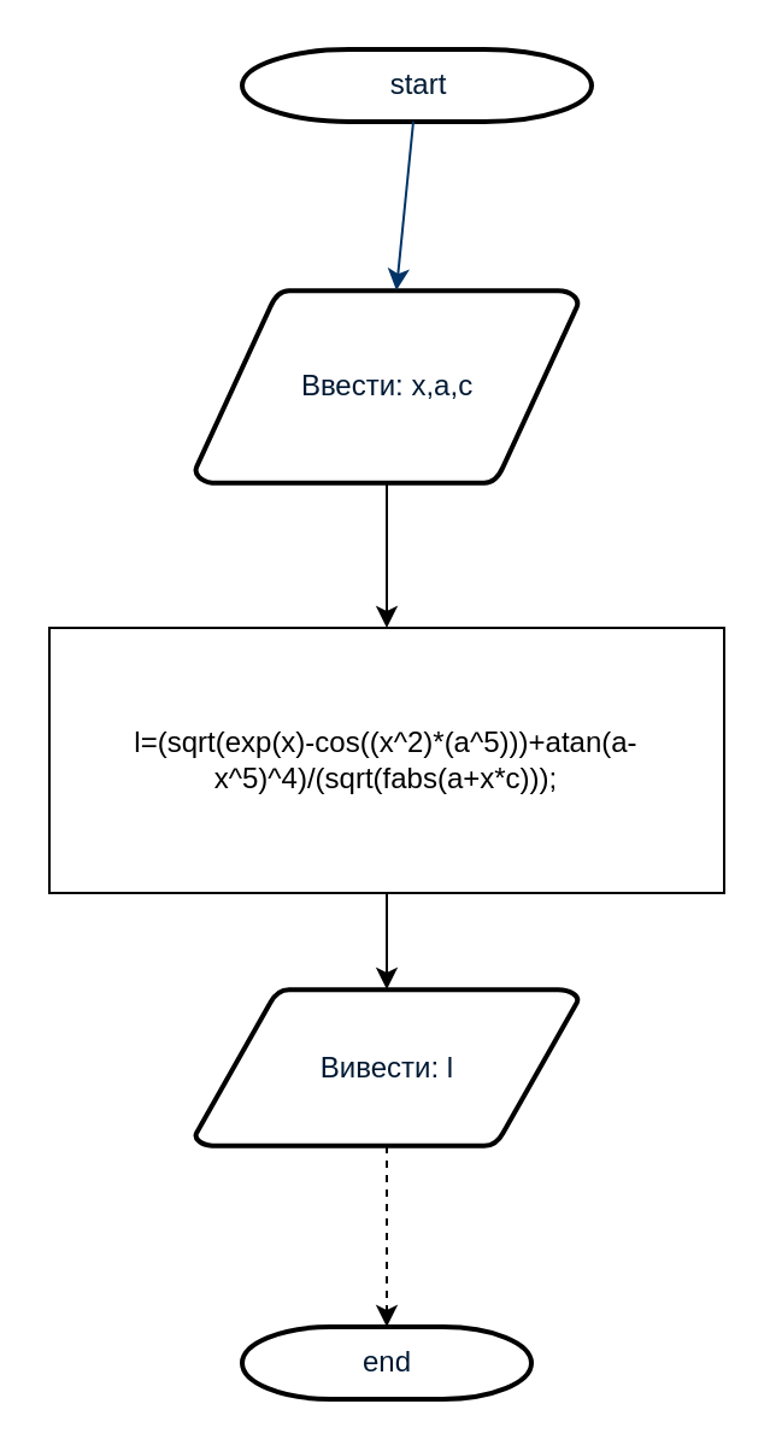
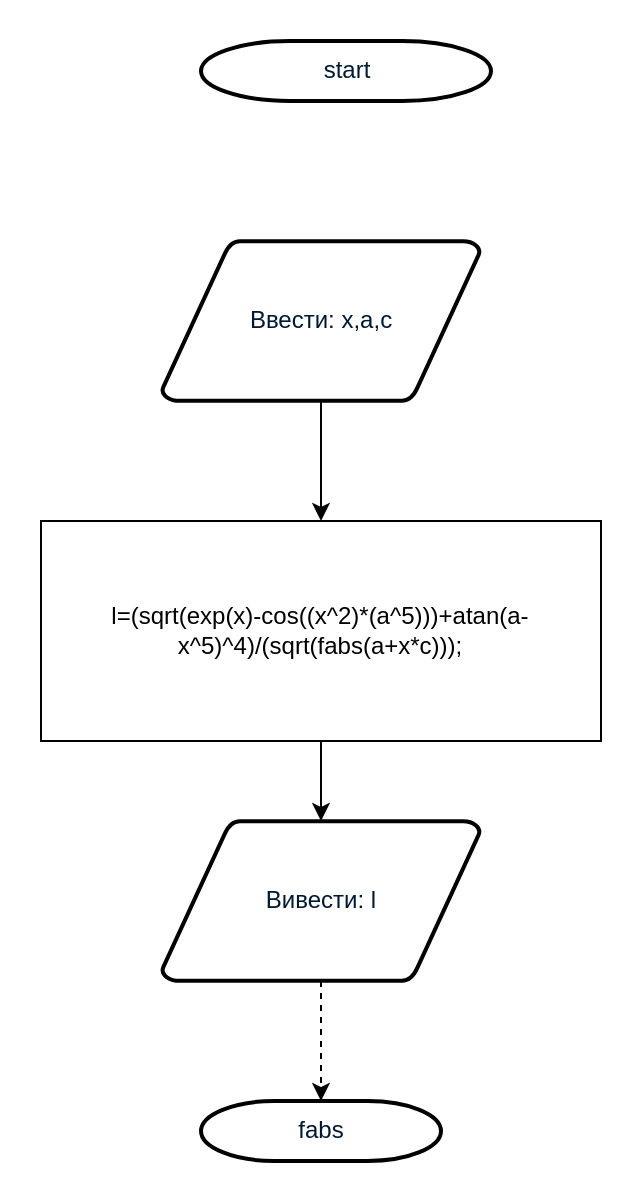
  <mxCell id="0" />
  <mxCell id="1" parent="0" />
  <mxCell id="2" value="start" style="shape=mxgraph.flowchart.terminator;fillColor=#FFFFFF;strokeColor=#000000;strokeWidth=2;gradientColor=none;gradientDirection=north;fontColor=#001933;fontStyle=0;html=1;" parent="1" vertex="1"><mxGeometry x="100" y="20" width="145" height="30" as="geometry" /></mxCell>
  <mxCell id="3" value="Ввести: x,a,c" style="shape=mxgraph.flowchart.data;fillColor=#FFFFFF;strokeColor=#000000;strokeWidth=2;gradientColor=none;gradientDirection=north;fontColor=#001933;fontStyle=0;html=1;" parent="1" vertex="1"><mxGeometry x="80.5" y="120" width="159" height="80" as="geometry" /></mxCell>
- <mxCell id="4" style="fontColor=#001933;fontStyle=1;strokeColor=#003366;strokeWidth=1;html=1;" parent="1" source="2" target="3" edge="1"><mxGeometry relative="1" as="geometry" /></mxCell>
- <mxCell id="5" value="end" style="shape=mxgraph.flowchart.terminator;fillColor=#FFFFFF;strokeColor=#000000;strokeWidth=2;gradientColor=none;gradientDirection=north;fontColor=#001933;fontStyle=0;html=1;" parent="1" vertex="1"><mxGeometry x="100" y="550" width="120" height="30" as="geometry" /></mxCell>
- <mxCell id="6" value="Вивести: l" style="shape=mxgraph.flowchart.data;fillColor=#FFFFFF;strokeColor=#000000;strokeWidth=2;gradientColor=none;gradientDirection=north;fontColor=#001933;fontStyle=0;html=1;" parent="1" vertex="1"><mxGeometry x="80.5" y="410" width="159" height="65" as="geometry" /></mxCell>
+ <mxCell id="5" value="fabs" style="shape=mxgraph.flowchart.terminator;fillColor=#FFFFFF;strokeColor=#000000;strokeWidth=2;gradientColor=none;gradientDirection=north;fontColor=#001933;fontStyle=0;html=1;" parent="1" vertex="1"><mxGeometry x="100" y="550" width="120" height="30" as="geometry" /></mxCell>
+ <mxCell id="6" value="Вивести: l" style="shape=mxgraph.flowchart.data;fillColor=#FFFFFF;strokeColor=#000000;strokeWidth=2;gradientColor=none;gradientDirection=north;fontColor=#001933;fontStyle=0;html=1;" parent="1" vertex="1"><mxGeometry x="80.5" y="410" width="159" height="80" as="geometry" /></mxCell>
  <mxCell id="7" value="" style="endArrow=classic;html=1;exitX=0.5;exitY=1;exitDx=0;exitDy=0;exitPerimeter=0;entryX=0.5;entryY=0;entryDx=0;entryDy=0;entryPerimeter=0;dashed=1;" parent="1" source="6" target="5" edge="1"><mxGeometry width="50" height="50" relative="1" as="geometry"><mxPoint x="70" y="590" as="sourcePoint" /><mxPoint x="70" y="630" as="targetPoint" /></mxGeometry></mxCell>
  <mxCell id="8" value="l=(sqrt(exp(x)-cos((x^2)*(a^5)))+atan(a-x^5)^4)/(sqrt(fabs(a+x*c)));" style="rounded=0;whiteSpace=wrap;html=1;" parent="1" vertex="1"><mxGeometry x="20" y="260" width="280" height="110" as="geometry" /></mxCell>
  <mxCell id="9" value="" style="endArrow=classic;html=1;exitX=0.5;exitY=1;exitDx=0;exitDy=0;exitPerimeter=0;entryX=0.5;entryY=0;entryDx=0;entryDy=0;" parent="1" source="3" target="8" edge="1"><mxGeometry width="50" height="50" relative="1" as="geometry"><mxPoint x="20" y="650" as="sourcePoint" /><mxPoint x="70" y="600" as="targetPoint" /></mxGeometry></mxCell>
  <mxCell id="10" value="" style="endArrow=classic;html=1;exitX=0.5;exitY=1;exitDx=0;exitDy=0;entryX=0.5;entryY=0;entryDx=0;entryDy=0;entryPerimeter=0;" parent="1" source="8" target="6" edge="1"><mxGeometry width="50" height="50" relative="1" as="geometry"><mxPoint x="20" y="650" as="sourcePoint" /><mxPoint x="70" y="600" as="targetPoint" /></mxGeometry></mxCell>
